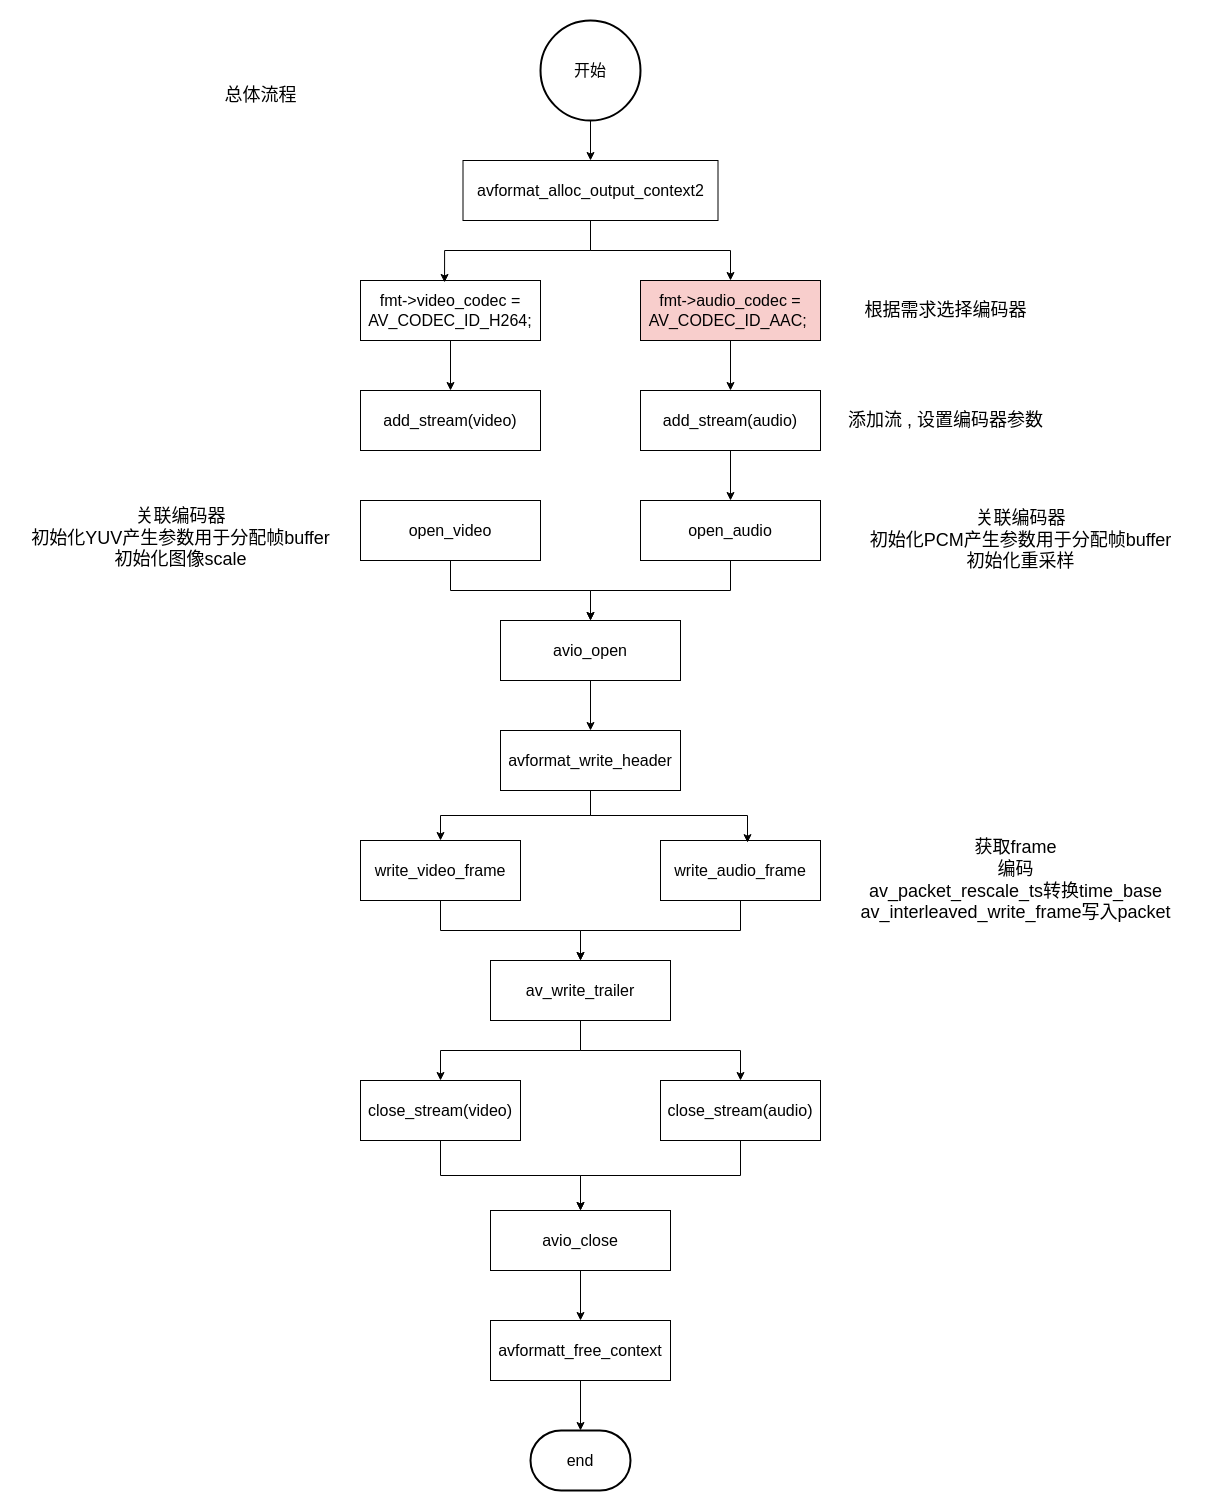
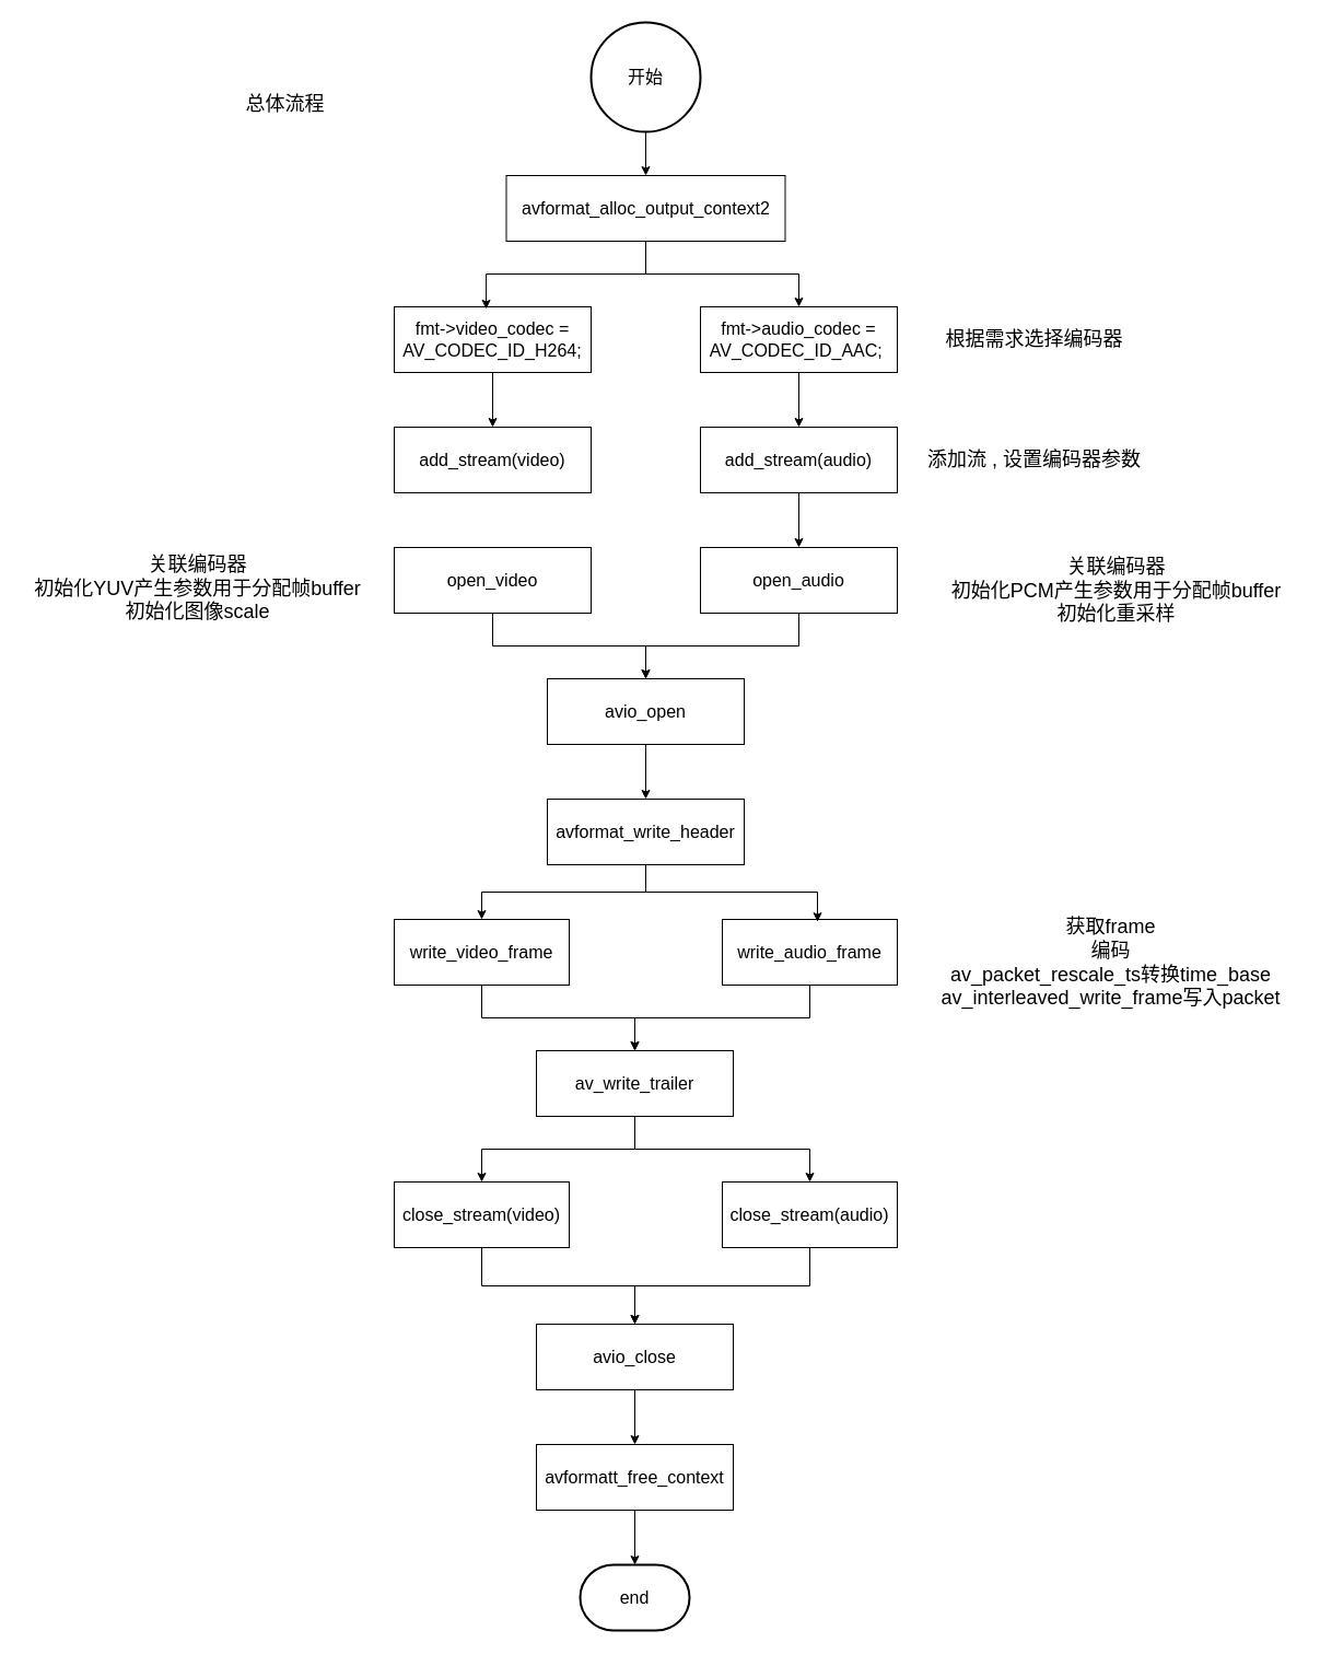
  <mxCell id="0" />
  <mxCell id="1" parent="0" />
  <mxCell id="2" style="edgeStyle=orthogonalEdgeStyle;rounded=0;orthogonalLoop=1;jettySize=auto;html=1;exitX=0.5;exitY=1;exitDx=0;exitDy=0;exitPerimeter=0;fontSize=16;" edge="1" parent="1" source="3" target="5"><mxGeometry relative="1" as="geometry" /></mxCell>
  <mxCell id="3" value="开始" style="strokeWidth=2;html=1;shape=mxgraph.flowchart.start_2;whiteSpace=wrap;fontSize=16;" vertex="1" parent="1"><mxGeometry x="540" y="20" width="100" height="100" as="geometry" /></mxCell>
  <mxCell id="4" style="edgeStyle=orthogonalEdgeStyle;rounded=0;orthogonalLoop=1;jettySize=auto;html=1;exitX=0.5;exitY=1;exitDx=0;exitDy=0;entryX=0.5;entryY=0;entryDx=0;entryDy=0;fontSize=16;" edge="1" parent="1" source="5" target="9"><mxGeometry relative="1" as="geometry" /></mxCell>
  <mxCell id="5" value="avformat_alloc_output_context2" style="rounded=0;whiteSpace=wrap;html=1;fontSize=16;" vertex="1" parent="1"><mxGeometry x="462.5" y="160" width="255" height="60" as="geometry" /></mxCell>
  <mxCell id="6" style="edgeStyle=orthogonalEdgeStyle;rounded=0;orthogonalLoop=1;jettySize=auto;html=1;exitX=0.5;exitY=1;exitDx=0;exitDy=0;entryX=0.5;entryY=0;entryDx=0;entryDy=0;fontSize=16;" edge="1" parent="1" source="7" target="11"><mxGeometry relative="1" as="geometry" /></mxCell>
  <mxCell id="7" value="fmt-&amp;gt;video_codec = AV_CODEC_ID_H264;" style="rounded=0;whiteSpace=wrap;html=1;fontSize=16;" vertex="1" parent="1"><mxGeometry x="360" y="280" width="180" height="60" as="geometry" /></mxCell>
  <mxCell id="8" style="edgeStyle=orthogonalEdgeStyle;rounded=0;orthogonalLoop=1;jettySize=auto;html=1;exitX=0.5;exitY=1;exitDx=0;exitDy=0;entryX=0.5;entryY=0;entryDx=0;entryDy=0;fontSize=16;" edge="1" parent="1" source="9" target="13"><mxGeometry relative="1" as="geometry" /></mxCell>
- <mxCell id="9" value="fmt-&amp;gt;audio_codec = AV_CODEC_ID_AAC;&amp;nbsp;" style="rounded=0;whiteSpace=wrap;html=1;fontSize=16;fillColor=#f8cecc;" vertex="1" parent="1"><mxGeometry x="640" y="280" width="180" height="60" as="geometry" /></mxCell>
+ <mxCell id="9" value="fmt-&amp;gt;audio_codec = AV_CODEC_ID_AAC;&amp;nbsp;" style="rounded=0;whiteSpace=wrap;html=1;fontSize=16;" vertex="1" parent="1"><mxGeometry x="640" y="280" width="180" height="60" as="geometry" /></mxCell>
  <mxCell id="10" style="edgeStyle=orthogonalEdgeStyle;rounded=0;orthogonalLoop=1;jettySize=auto;html=1;exitX=0.5;exitY=1;exitDx=0;exitDy=0;entryX=0.467;entryY=0.033;entryDx=0;entryDy=0;entryPerimeter=0;fontSize=16;" edge="1" parent="1" source="5" target="7"><mxGeometry relative="1" as="geometry" /></mxCell>
  <mxCell id="11" value="add_stream(video)" style="rounded=0;whiteSpace=wrap;html=1;fontSize=16;" vertex="1" parent="1"><mxGeometry x="360" y="390" width="180" height="60" as="geometry" /></mxCell>
  <mxCell id="12" style="edgeStyle=orthogonalEdgeStyle;rounded=0;orthogonalLoop=1;jettySize=auto;html=1;exitX=0.5;exitY=1;exitDx=0;exitDy=0;fontSize=16;" edge="1" parent="1" source="13" target="17"><mxGeometry relative="1" as="geometry" /></mxCell>
  <mxCell id="13" value="add_stream(audio)" style="rounded=0;whiteSpace=wrap;html=1;fontSize=16;" vertex="1" parent="1"><mxGeometry x="640" y="390" width="180" height="60" as="geometry" /></mxCell>
  <mxCell id="14" style="edgeStyle=orthogonalEdgeStyle;rounded=0;orthogonalLoop=1;jettySize=auto;html=1;exitX=0.5;exitY=1;exitDx=0;exitDy=0;entryX=0.5;entryY=0;entryDx=0;entryDy=0;fontSize=16;" edge="1" parent="1" source="15" target="19"><mxGeometry relative="1" as="geometry" /></mxCell>
  <mxCell id="15" value="open_video" style="rounded=0;whiteSpace=wrap;html=1;fontSize=16;" vertex="1" parent="1"><mxGeometry x="360" y="500" width="180" height="60" as="geometry" /></mxCell>
  <mxCell id="16" style="edgeStyle=orthogonalEdgeStyle;rounded=0;orthogonalLoop=1;jettySize=auto;html=1;exitX=0.5;exitY=1;exitDx=0;exitDy=0;entryX=0.5;entryY=0;entryDx=0;entryDy=0;fontSize=16;" edge="1" parent="1" source="17" target="19"><mxGeometry relative="1" as="geometry" /></mxCell>
  <mxCell id="17" value="open_audio" style="rounded=0;whiteSpace=wrap;html=1;fontSize=16;" vertex="1" parent="1"><mxGeometry x="640" y="500" width="180" height="60" as="geometry" /></mxCell>
  <mxCell id="18" style="edgeStyle=orthogonalEdgeStyle;rounded=0;orthogonalLoop=1;jettySize=auto;html=1;exitX=0.5;exitY=1;exitDx=0;exitDy=0;entryX=0.5;entryY=0;entryDx=0;entryDy=0;fontSize=16;" edge="1" parent="1" source="19" target="21"><mxGeometry relative="1" as="geometry" /></mxCell>
  <mxCell id="19" value="avio_open" style="rounded=0;whiteSpace=wrap;html=1;fontSize=16;" vertex="1" parent="1"><mxGeometry x="500" y="620" width="180" height="60" as="geometry" /></mxCell>
  <mxCell id="20" style="edgeStyle=orthogonalEdgeStyle;rounded=0;orthogonalLoop=1;jettySize=auto;html=1;exitX=0.5;exitY=1;exitDx=0;exitDy=0;entryX=0.5;entryY=0;entryDx=0;entryDy=0;" edge="1" parent="1" source="21" target="23"><mxGeometry relative="1" as="geometry" /></mxCell>
  <mxCell id="21" value="avformat_write_header" style="rounded=0;whiteSpace=wrap;html=1;fontSize=16;" vertex="1" parent="1"><mxGeometry x="500" y="730" width="180" height="60" as="geometry" /></mxCell>
  <mxCell id="22" style="edgeStyle=orthogonalEdgeStyle;rounded=0;orthogonalLoop=1;jettySize=auto;html=1;exitX=0.5;exitY=1;exitDx=0;exitDy=0;entryX=0.5;entryY=0;entryDx=0;entryDy=0;" edge="1" parent="1" source="23" target="29"><mxGeometry relative="1" as="geometry" /></mxCell>
  <mxCell id="23" value="write_video_frame" style="rounded=0;whiteSpace=wrap;html=1;fontSize=16;" vertex="1" parent="1"><mxGeometry x="360" y="840" width="160" height="60" as="geometry" /></mxCell>
  <mxCell id="24" style="edgeStyle=orthogonalEdgeStyle;rounded=0;orthogonalLoop=1;jettySize=auto;html=1;exitX=0.5;exitY=1;exitDx=0;exitDy=0;entryX=0.5;entryY=0;entryDx=0;entryDy=0;" edge="1" parent="1" source="25" target="29"><mxGeometry relative="1" as="geometry" /></mxCell>
  <mxCell id="25" value="write_audio_frame" style="rounded=0;whiteSpace=wrap;html=1;fontSize=16;" vertex="1" parent="1"><mxGeometry x="660" y="840" width="160" height="60" as="geometry" /></mxCell>
  <mxCell id="26" style="edgeStyle=orthogonalEdgeStyle;rounded=0;orthogonalLoop=1;jettySize=auto;html=1;exitX=0.5;exitY=1;exitDx=0;exitDy=0;entryX=0.544;entryY=0.036;entryDx=0;entryDy=0;entryPerimeter=0;" edge="1" parent="1" source="21" target="25"><mxGeometry relative="1" as="geometry" /></mxCell>
  <mxCell id="27" style="edgeStyle=orthogonalEdgeStyle;rounded=0;orthogonalLoop=1;jettySize=auto;html=1;exitX=0.5;exitY=1;exitDx=0;exitDy=0;entryX=0.5;entryY=0;entryDx=0;entryDy=0;" edge="1" parent="1" source="29" target="31"><mxGeometry relative="1" as="geometry" /></mxCell>
  <mxCell id="28" style="edgeStyle=orthogonalEdgeStyle;rounded=0;orthogonalLoop=1;jettySize=auto;html=1;exitX=0.5;exitY=1;exitDx=0;exitDy=0;entryX=0.5;entryY=0;entryDx=0;entryDy=0;" edge="1" parent="1" source="29" target="33"><mxGeometry relative="1" as="geometry" /></mxCell>
  <mxCell id="29" value="av_write_trailer" style="rounded=0;whiteSpace=wrap;html=1;fontSize=16;" vertex="1" parent="1"><mxGeometry x="490" y="960" width="180" height="60" as="geometry" /></mxCell>
  <mxCell id="30" style="edgeStyle=orthogonalEdgeStyle;rounded=0;orthogonalLoop=1;jettySize=auto;html=1;exitX=0.5;exitY=1;exitDx=0;exitDy=0;entryX=0.5;entryY=0;entryDx=0;entryDy=0;" edge="1" parent="1" source="31" target="35"><mxGeometry relative="1" as="geometry" /></mxCell>
  <mxCell id="31" value="close_stream(video)" style="rounded=0;whiteSpace=wrap;html=1;fontSize=16;" vertex="1" parent="1"><mxGeometry x="360" y="1080" width="160" height="60" as="geometry" /></mxCell>
  <mxCell id="32" style="edgeStyle=orthogonalEdgeStyle;rounded=0;orthogonalLoop=1;jettySize=auto;html=1;exitX=0.5;exitY=1;exitDx=0;exitDy=0;entryX=0.5;entryY=0;entryDx=0;entryDy=0;" edge="1" parent="1" source="33" target="35"><mxGeometry relative="1" as="geometry" /></mxCell>
  <mxCell id="33" value="close_stream(audio)" style="rounded=0;whiteSpace=wrap;html=1;fontSize=16;" vertex="1" parent="1"><mxGeometry x="660" y="1080" width="160" height="60" as="geometry" /></mxCell>
  <mxCell id="34" style="edgeStyle=orthogonalEdgeStyle;rounded=0;orthogonalLoop=1;jettySize=auto;html=1;exitX=0.5;exitY=1;exitDx=0;exitDy=0;" edge="1" parent="1" source="35" target="36"><mxGeometry relative="1" as="geometry" /></mxCell>
  <mxCell id="35" value="avio_close" style="rounded=0;whiteSpace=wrap;html=1;fontSize=16;" vertex="1" parent="1"><mxGeometry x="490" y="1210" width="180" height="60" as="geometry" /></mxCell>
  <mxCell id="36" value="avformatt_free_context" style="rounded=0;whiteSpace=wrap;html=1;fontSize=16;" vertex="1" parent="1"><mxGeometry x="490" y="1320" width="180" height="60" as="geometry" /></mxCell>
  <mxCell id="37" value="end" style="strokeWidth=2;html=1;shape=mxgraph.flowchart.terminator;whiteSpace=wrap;fontSize=16;" vertex="1" parent="1"><mxGeometry x="530" y="1430" width="100" height="60" as="geometry" /></mxCell>
  <mxCell id="38" style="edgeStyle=orthogonalEdgeStyle;rounded=0;orthogonalLoop=1;jettySize=auto;html=1;exitX=0.5;exitY=1;exitDx=0;exitDy=0;entryX=0.5;entryY=0;entryDx=0;entryDy=0;entryPerimeter=0;" edge="1" parent="1" source="36" target="37"><mxGeometry relative="1" as="geometry" /></mxCell>
  <mxCell id="39" value="&lt;font style=&quot;font-size: 18px;&quot;&gt;总体流程&lt;/font&gt;" style="text;html=1;align=center;verticalAlign=middle;resizable=0;points=[];autosize=1;strokeColor=none;fillColor=none;fontSize=16;" vertex="1" parent="1"><mxGeometry x="210" y="75" width="100" height="40" as="geometry" /></mxCell>
  <mxCell id="40" value="&lt;font style=&quot;font-size: 18px;&quot;&gt;根据需求选择编码器&lt;/font&gt;" style="text;html=1;align=center;verticalAlign=middle;resizable=0;points=[];autosize=1;strokeColor=none;fillColor=none;" vertex="1" parent="1"><mxGeometry x="850" y="290" width="190" height="40" as="geometry" /></mxCell>
  <mxCell id="41" value="&lt;font style=&quot;font-size: 18px;&quot;&gt;添加流 , 设置编码器参数&lt;/font&gt;" style="text;html=1;align=center;verticalAlign=middle;resizable=0;points=[];autosize=1;strokeColor=none;fillColor=none;" vertex="1" parent="1"><mxGeometry x="835" y="400" width="220" height="40" as="geometry" /></mxCell>
  <mxCell id="42" value="&lt;font style=&quot;font-size: 18px;&quot;&gt;关联编码器&lt;/font&gt;&lt;div style=&quot;font-size: 18px;&quot;&gt;&lt;font style=&quot;font-size: 18px;&quot;&gt;初始化YUV产生参数用于分配帧buffer&lt;/font&gt;&lt;/div&gt;&lt;div style=&quot;font-size: 18px;&quot;&gt;初始化图像scale&lt;/div&gt;" style="text;html=1;align=center;verticalAlign=middle;resizable=0;points=[];autosize=1;strokeColor=none;fillColor=none;" vertex="1" parent="1"><mxGeometry x="20" y="498" width="320" height="80" as="geometry" /></mxCell>
  <mxCell id="43" value="&lt;font style=&quot;font-size: 18px;&quot;&gt;关联编码器&lt;/font&gt;&lt;div style=&quot;font-size: 18px;&quot;&gt;&lt;font style=&quot;font-size: 18px;&quot;&gt;初始化PCM产生参数用于分配帧buffer&lt;/font&gt;&lt;/div&gt;&lt;div style=&quot;font-size: 18px;&quot;&gt;初始化重采样&lt;/div&gt;" style="text;html=1;align=center;verticalAlign=middle;resizable=0;points=[];autosize=1;strokeColor=none;fillColor=none;" vertex="1" parent="1"><mxGeometry x="855" y="500" width="330" height="80" as="geometry" /></mxCell>
  <mxCell id="44" value="&lt;font style=&quot;font-size: 18px;&quot;&gt;获取frame&lt;/font&gt;&lt;div&gt;&lt;font style=&quot;font-size: 18px;&quot;&gt;编码&lt;/font&gt;&lt;/div&gt;&lt;div&gt;&lt;font style=&quot;&quot;&gt;&lt;span style=&quot;font-size: 18px;&quot;&gt;av_packet_rescale_ts转换time_base&lt;/span&gt;&lt;br&gt;&lt;/font&gt;&lt;/div&gt;&lt;div&gt;&lt;font style=&quot;&quot;&gt;&lt;span style=&quot;font-size: 18px;&quot;&gt;av_interleaved_write_frame写入packet&lt;/span&gt;&lt;/font&gt;&lt;/div&gt;" style="text;html=1;align=center;verticalAlign=middle;resizable=0;points=[];autosize=1;strokeColor=none;fillColor=none;" vertex="1" parent="1"><mxGeometry x="850" y="830" width="330" height="100" as="geometry" /></mxCell>
